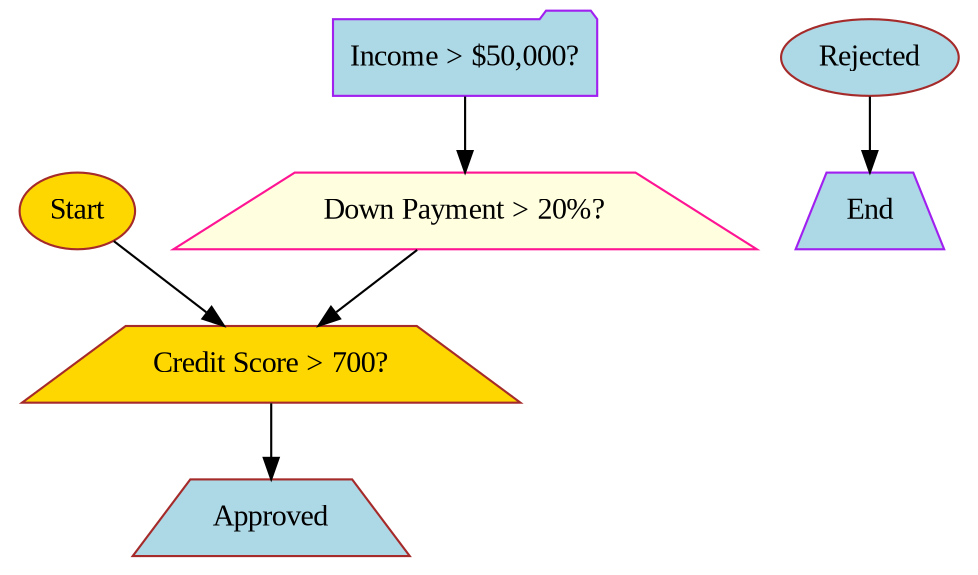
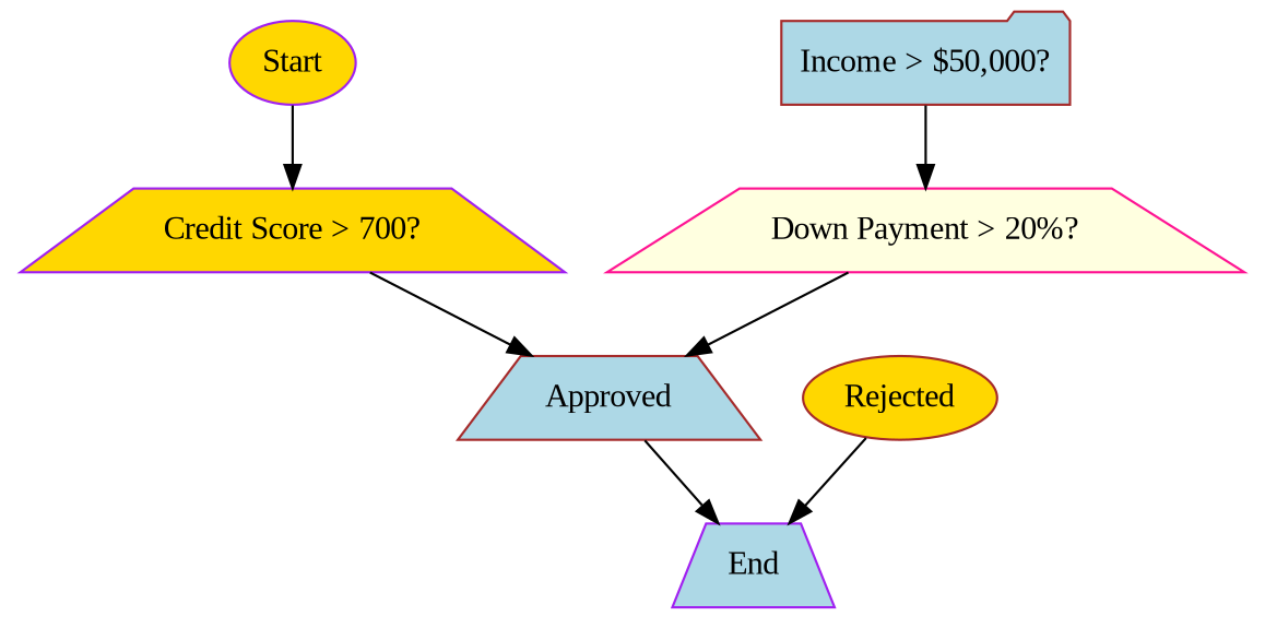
  digraph {
    fontname="Liberation Serif"
    node [color=purple fillcolor=gold fontname="Liberation Serif" shape=trapezium style=filled]
    edge [fontname="Liberation Serif"]
-   n1 [color=brown label=Start shape=ellipse]
-   n2 [color=brown label="Credit Score > 700?"]
+   n1 [label=Start shape=ellipse]
+   n2 [label="Credit Score > 700?"]
    n3 [color=brown fillcolor=lightblue label=Approved]
-   n4 [fillcolor=lightblue label="Income > $50,000?" shape=folder]
+   n4 [color=brown fillcolor=lightblue label="Income > $50,000?" shape=folder]
    n5 [color=deeppink fillcolor=lightyellow label="Down Payment > 20%?"]
    n6 [fillcolor=lightblue label=End]
-   n7 [color=brown fillcolor=lightblue label=Rejected shape=ellipse]
+   n7 [color=brown label=Rejected shape=ellipse]
    n1 -> n2
    n2 -> n3
+   n3 -> n6
    n4 -> n5
-   n5 -> n2
+   n5 -> n3
    n7 -> n6
  }
